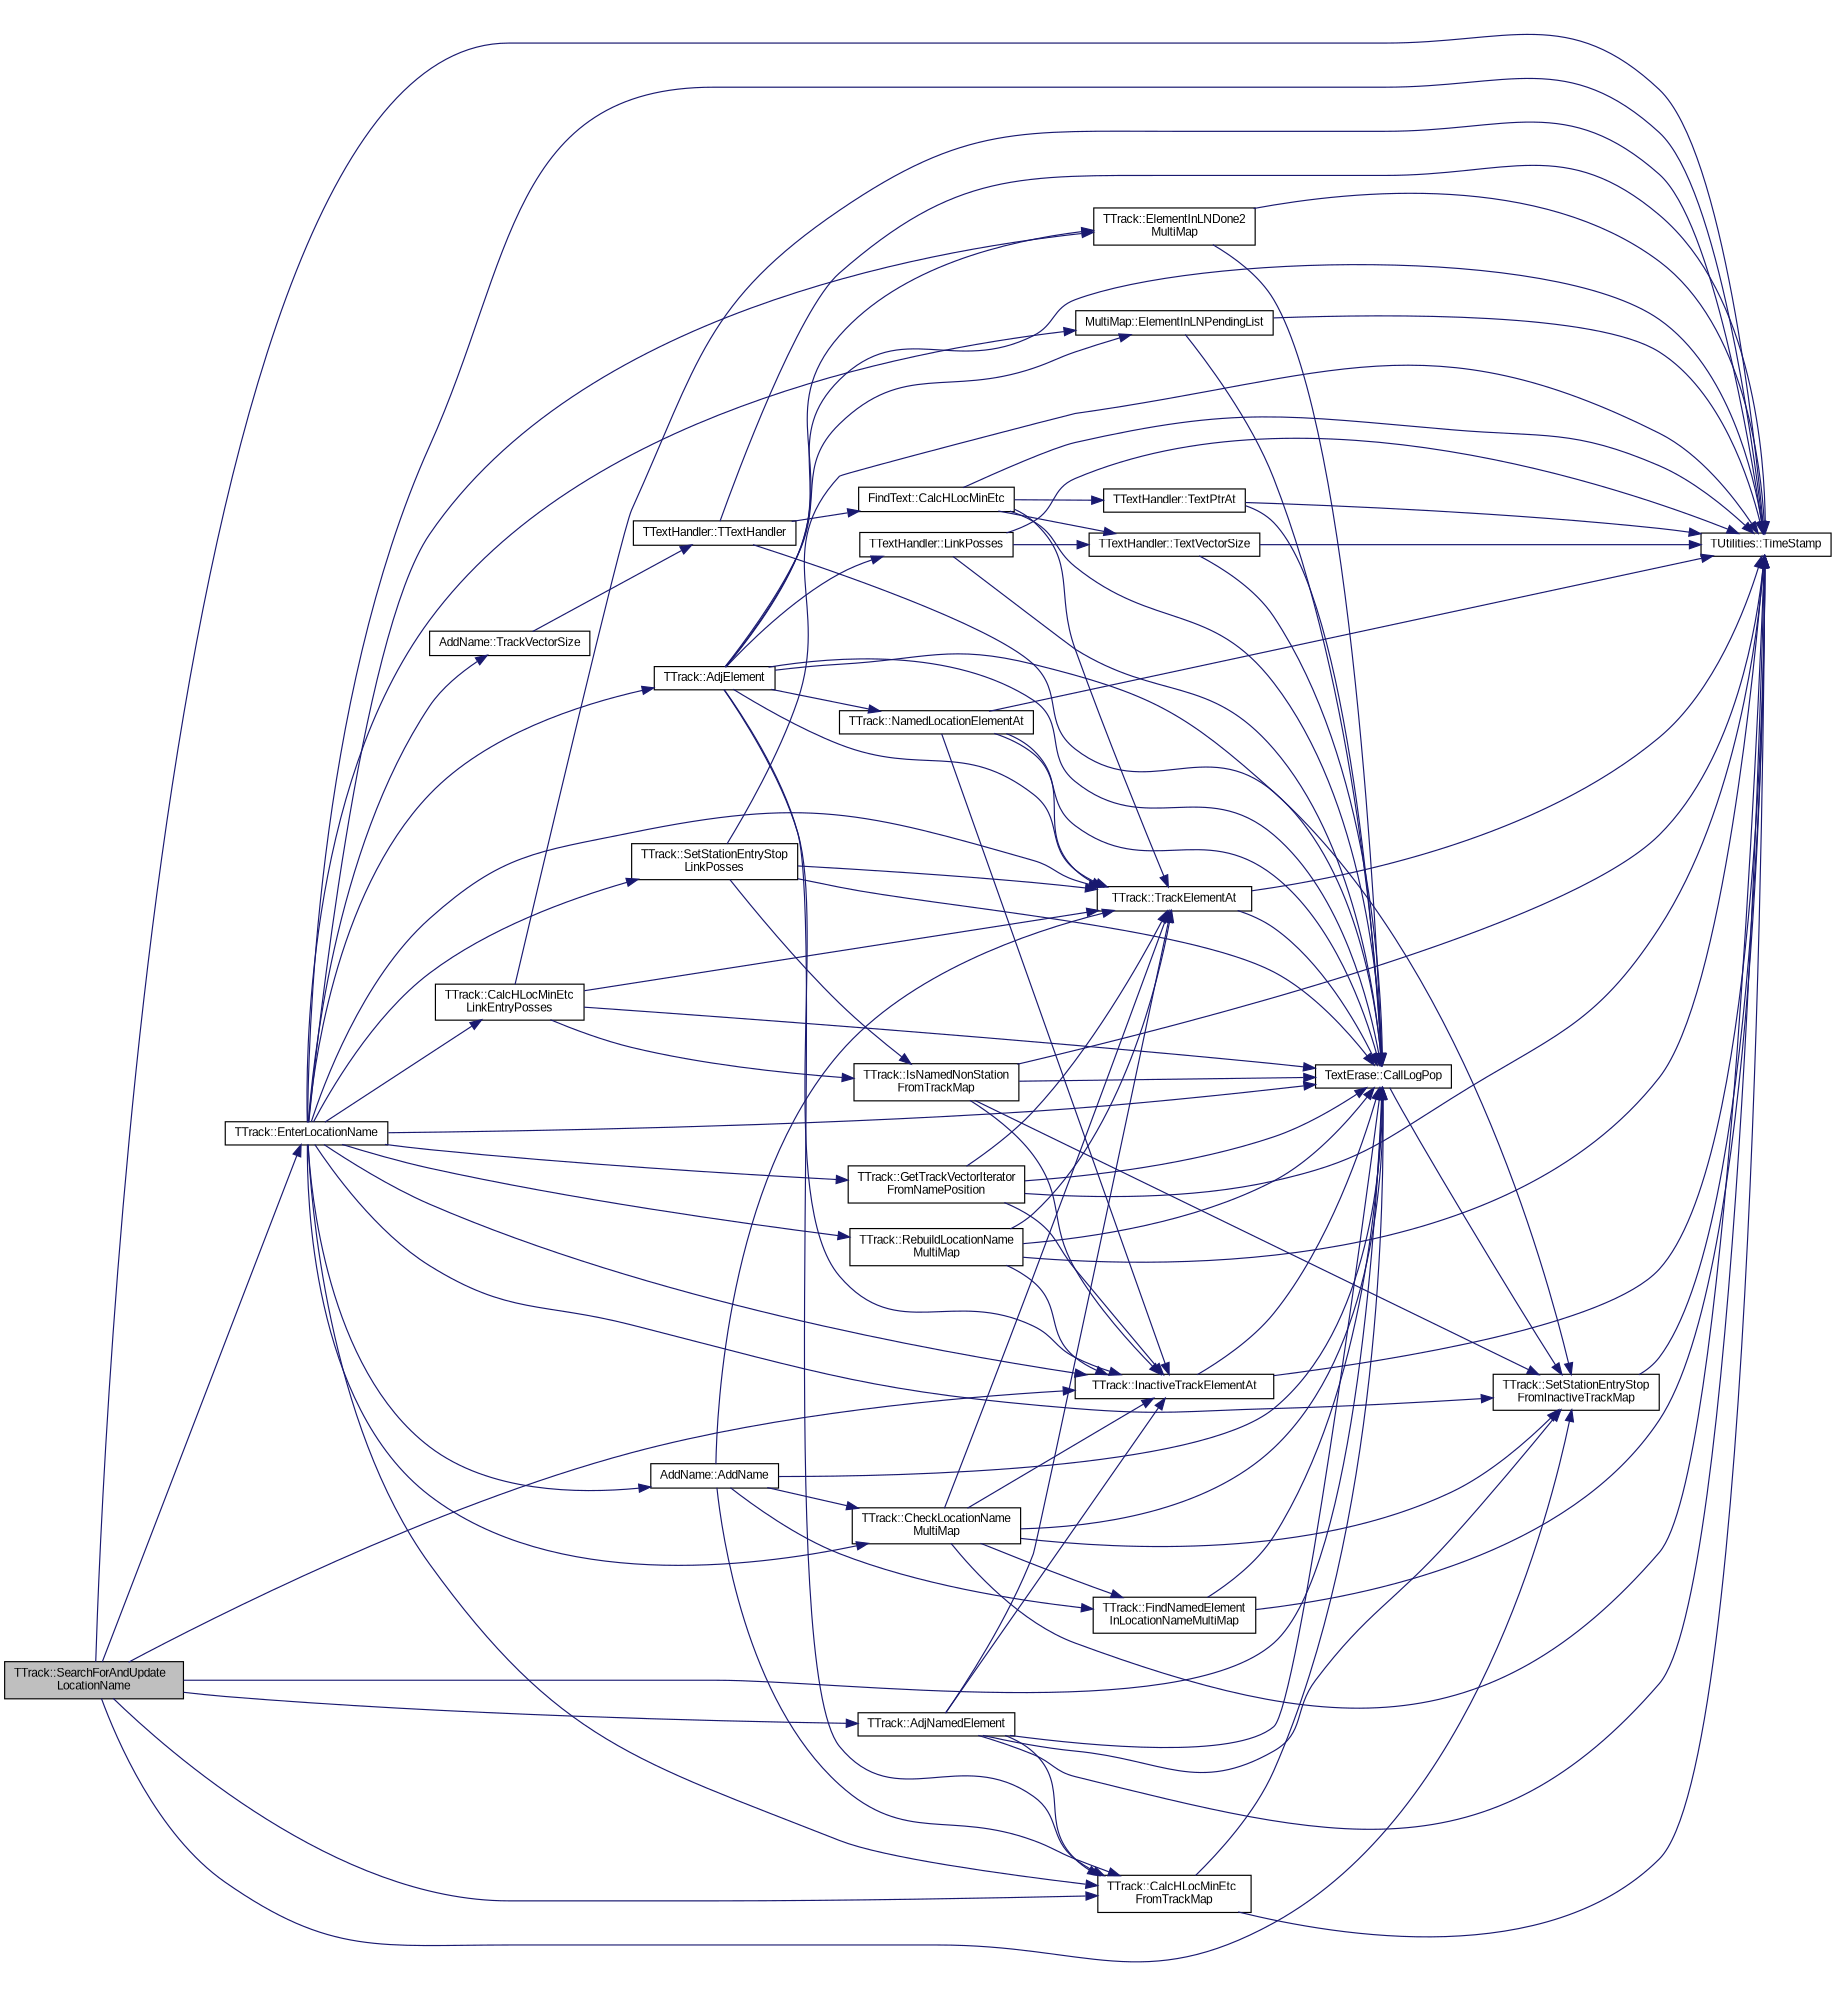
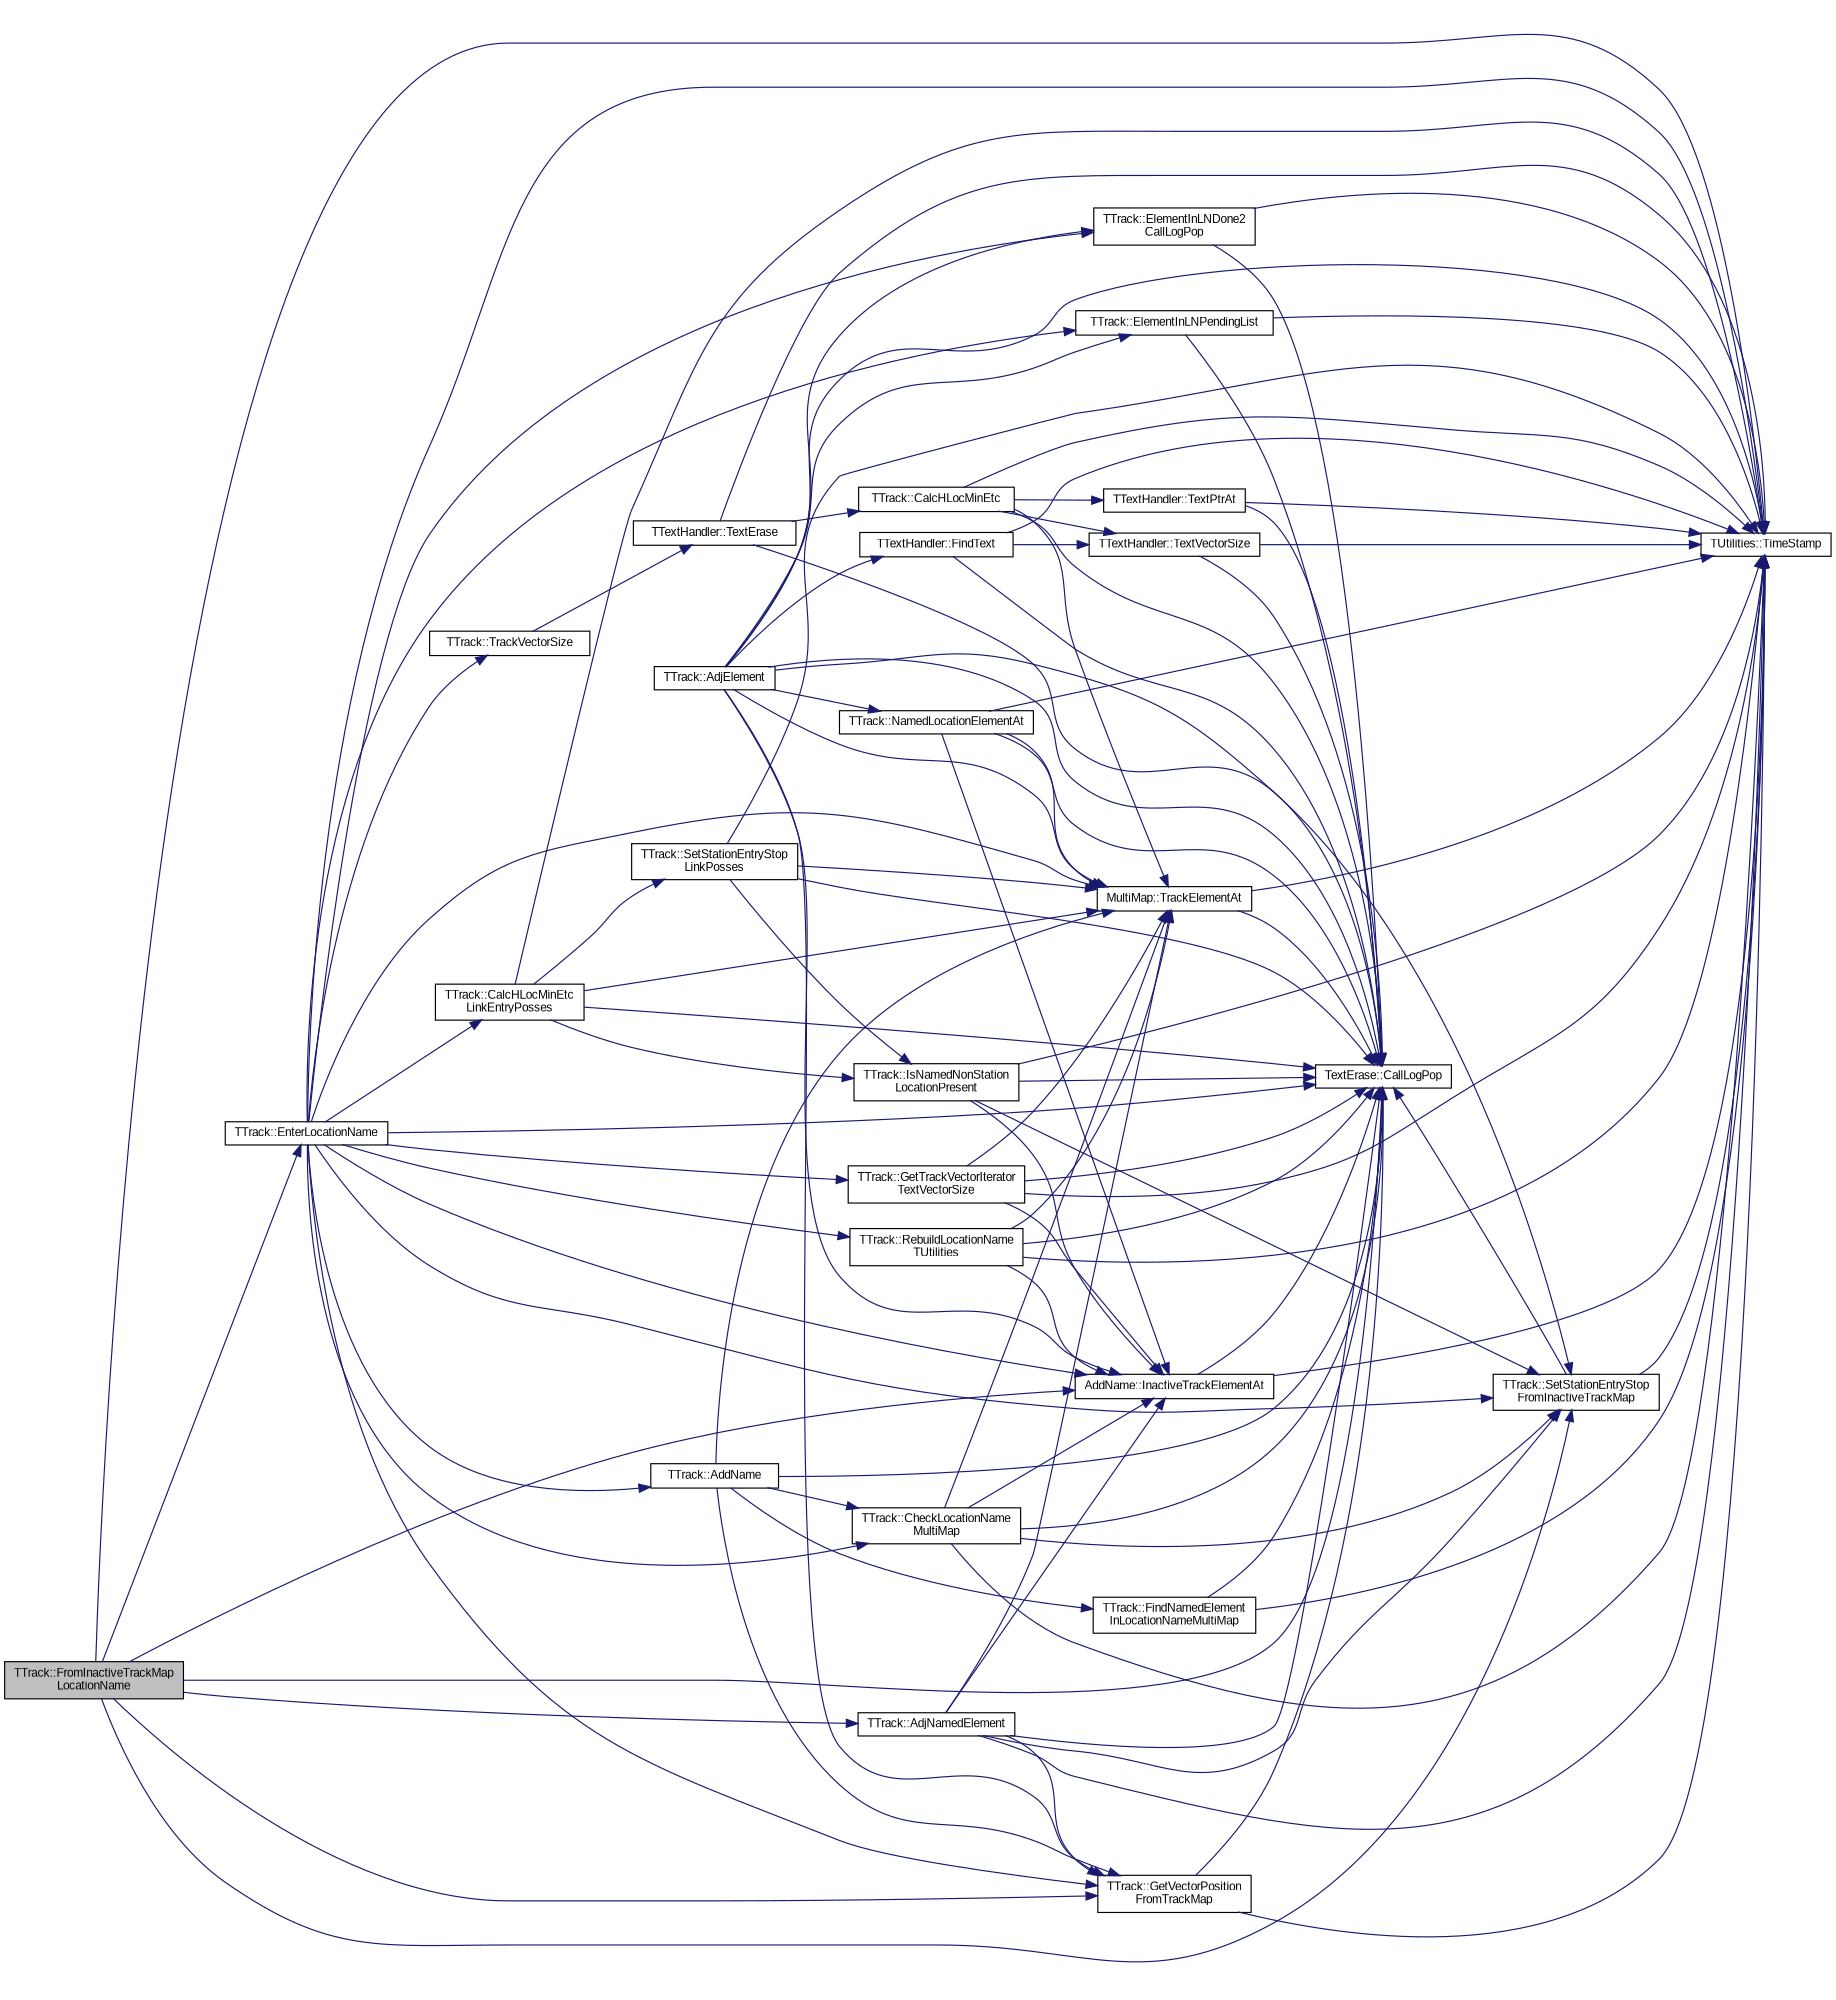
  digraph {
    fontname="Liberation Sans"
    rankdir=LR
    node [color=black fillcolor=white fontname="Liberation Sans" fontsize=10 shape=record style=filled]
    edge [color=midnightblue fontname="Liberation Sans" fontsize=10 labelfontname=Helvetica labelfontsize=10 style=solid]
-   n1 [fillcolor=grey75 fontcolor=black height=0.2 label="TTrack::SearchForAndUpdate\lLocationName" width=0.4]
+   n1 [fillcolor=grey75 fontcolor=black height=0.2 label="TTrack::FromInactiveTrackMap\lLocationName" width=0.4]
    n2 [height=0.2 label="TTrack::AdjNamedElement" width=0.4]
    n3 [height=0.2 label="TextErase::CallLogPop" width=0.4]
-   n4 [height=0.2 label="TTrack::CalcHLocMinEtc\lFromTrackMap" width=0.4]
+   n4 [height=0.2 label="TTrack::GetVectorPosition\lFromTrackMap" width=0.4]
    n5 [height=0.2 label="TUtilities::TimeStamp" width=0.4]
    n6 [height=0.2 label="TTrack::SetStationEntryStop\lFromInactiveTrackMap" width=0.4]
-   n7 [height=0.2 label="TTrack::InactiveTrackElementAt" width=0.4]
+   n7 [height=0.2 label="AddName::InactiveTrackElementAt" width=0.4]
    n8 [height=0.2 label="TTrack::EnterLocationName" width=0.4]
-   n9 [height=0.2 label="TTrack::TrackElementAt" width=0.4]
-   n10 [height=0.2 label="AddName::AddName" width=0.4]
+   n9 [height=0.2 label="MultiMap::TrackElementAt" width=0.4]
+   n10 [height=0.2 label="TTrack::AddName" width=0.4]
    n11 [height=0.2 label="TTrack::CheckLocationName\lMultiMap" width=0.4]
    n12 [height=0.2 label="TTrack::AdjElement" width=0.4]
-   n13 [height=0.2 label="TTrack::ElementInLNDone2\lMultiMap" width=0.4]
-   n14 [height=0.2 label="MultiMap::ElementInLNPendingList" width=0.4]
-   n15 [height=0.2 label="TTrack::GetTrackVectorIterator\lFromNamePosition" width=0.4]
-   n16 [height=0.2 label="TTrack::RebuildLocationName\lMultiMap" width=0.4]
+   n13 [height=0.2 label="TTrack::ElementInLNDone2\lCallLogPop" width=0.4]
+   n14 [height=0.2 label="TTrack::ElementInLNPendingList" width=0.4]
+   n15 [height=0.2 label="TTrack::GetTrackVectorIterator\lTextVectorSize" width=0.4]
+   n16 [height=0.2 label="TTrack::RebuildLocationName\lTUtilities" width=0.4]
    n17 [height=0.2 label="TTrack::CalcHLocMinEtc\lLinkEntryPosses" width=0.4]
    n18 [height=0.2 label="TTrack::SetStationEntryStop\lLinkPosses" width=0.4]
-   n19 [height=0.2 label="AddName::TrackVectorSize" width=0.4]
+   n19 [height=0.2 label="TTrack::TrackVectorSize" width=0.4]
    n20 [height=0.2 label="TTrack::FindNamedElement\lInLocationNameMultiMap" width=0.4]
-   n21 [height=0.2 label="TTextHandler::LinkPosses" width=0.4]
+   n21 [height=0.2 label="TTextHandler::FindText" width=0.4]
    n22 [height=0.2 label="TTrack::NamedLocationElementAt" width=0.4]
    n23 [height=0.2 label="TTextHandler::TextVectorSize" width=0.4]
-   n24 [height=0.2 label="TTrack::IsNamedNonStation\lFromTrackMap" width=0.4]
-   n25 [height=0.2 label="TTextHandler::TTextHandler" width=0.4]
-   n26 [height=0.2 label="FindText::CalcHLocMinEtc" width=0.4]
+   n24 [height=0.2 label="TTrack::IsNamedNonStation\lLocationPresent" width=0.4]
+   n25 [height=0.2 label="TTextHandler::TextErase" width=0.4]
+   n26 [height=0.2 label="TTrack::CalcHLocMinEtc" width=0.4]
    n27 [height=0.2 label="TTextHandler::TextPtrAt" width=0.4]
    n1 -> n2
    n1 -> n3
    n1 -> n4
    n1 -> n5
    n1 -> n6
    n1 -> n7
    n1 -> n8
    n2 -> n3
    n2 -> n4
    n2 -> n5
    n2 -> n6
    n2 -> n7
    n2 -> n9
    n4 -> n3
    n4 -> n5
-   n3 -> n6
+   n6 -> n3
    n6 -> n5
    n7 -> n3
    n7 -> n5
    n8 -> n3
    n8 -> n4
    n8 -> n5
    n8 -> n6
    n8 -> n7
    n8 -> n9
    n8 -> n10
    n8 -> n11
-   n8 -> n12
    n8 -> n13
    n8 -> n14
    n8 -> n15
    n8 -> n16
    n8 -> n17
-   n8 -> n18
+   n17 -> n18
    n8 -> n19
    n9 -> n3
    n9 -> n5
    n10 -> n3
    n10 -> n4
    n10 -> n9
    n10 -> n11
    n10 -> n20
    n11 -> n3
    n11 -> n5
    n11 -> n6
    n11 -> n7
    n11 -> n9
-   n11 -> n20
    n12 -> n3
    n12 -> n4
    n12 -> n5
    n12 -> n6
    n12 -> n7
    n12 -> n9
    n12 -> n13
    n12 -> n14
    n12 -> n21
    n12 -> n22
    n13 -> n3
    n13 -> n5
    n14 -> n3
    n14 -> n5
    n15 -> n3
    n15 -> n5
    n15 -> n7
    n15 -> n9
    n16 -> n3
    n16 -> n5
    n16 -> n7
    n16 -> n9
    n17 -> n3
    n17 -> n5
    n17 -> n9
    n17 -> n24
    n18 -> n3
    n18 -> n5
    n18 -> n9
    n18 -> n24
    n19 -> n25
    n20 -> n3
    n20 -> n5
    n21 -> n3
    n21 -> n5
    n21 -> n23
    n22 -> n3
    n22 -> n5
    n22 -> n7
    n22 -> n9
    n23 -> n3
    n23 -> n5
    n24 -> n3
    n24 -> n5
    n24 -> n6
    n24 -> n7
    n25 -> n3
    n25 -> n5
    n25 -> n26
    n26 -> n3
    n26 -> n5
    n26 -> n9
    n26 -> n23
    n26 -> n27
    n27 -> n3
    n27 -> n5
  }
